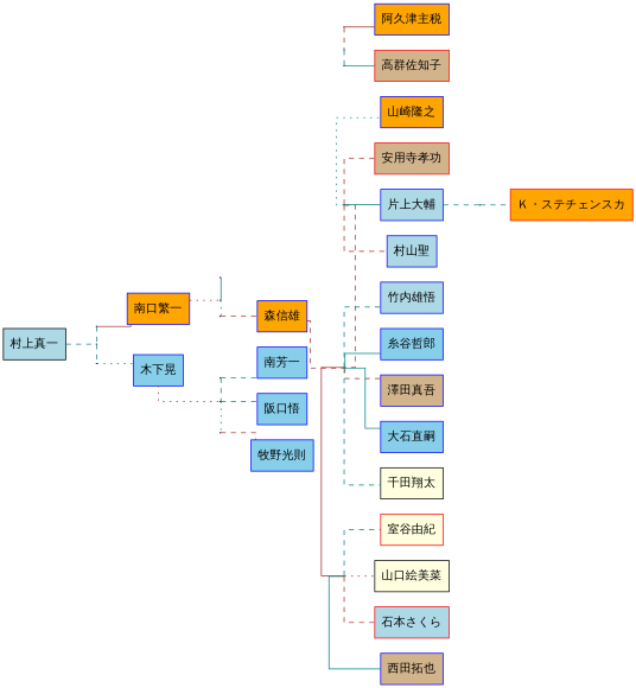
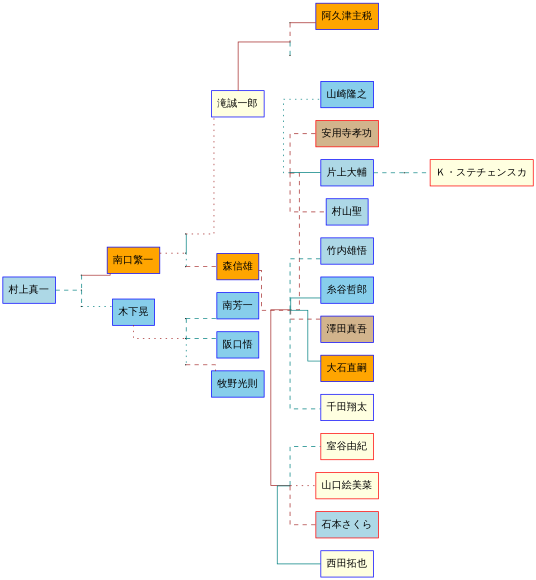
  graph {
    rankdir=LR
    splines=ortho
    node [fillcolor=skyblue fontname=Sans shape=record style=filled color=blue]
    edge [color=teal style=dashed]
    f0_c0 [fillcolor=lightblue height=0.01 shape=point width=0.01 color=""]
    f0_c1 [fillcolor=lightyellow height=0.01 shape=point width=0.01 color=""]
    f0_c2 [fillcolor=lightblue height=0.01 shape=point width=0.01 color=""]
    f1_c0 [fillcolor=lightyellow height=0.01 shape=point width=0.01 color=""]
    f1_c1 [height=0.01 shape=point width=0.01 color=""]
    f1_c2 [height=0.01 shape=point width=0.01 color=""]
    f2_c0 [fillcolor=orange height=0.01 shape=point width=0.01 color=""]
    f2_c1 [fillcolor=lightblue height=0.01 shape=point width=0.01 color=""]
    f2_c2 [fillcolor=orange height=0.01 shape=point width=0.01 color=""]
    f3_c0 [height=0.01 shape=point width=0.01 color=""]
    f3_c1 [fillcolor=tan height=0.01 shape=point width=0.01 color=""]
    f3_c2 [fillcolor=lightblue height=0.01 shape=point width=0.01 color=""]
    f5_c0 [fillcolor=tan height=0.01 shape=point width=0.01 color=""]
    f5_c1 [height=0.01 shape=point width=0.01 color=""]
    f5_c2 [fillcolor=orange height=0.01 shape=point width=0.01 color=""]
+   n16 [fillcolor=lightyellow label=" 滝誠一郎"]
    n17 [fillcolor=orange label=" 森信雄"]
    n18 [label=" 南芳一"]
    n19 [label=" 阪口悟"]
    n20 [label=" 牧野光則"]
    n21 [fillcolor=orange label=" 阿久津主税"]
-   n22 [color=red fillcolor=tan label=" 高群佐知子"]
    n23 [fillcolor=lightblue label=" 村山聖"]
-   n24 [fillcolor=orange label=" 山崎隆之"]
+   n24 [label=" 山崎隆之"]
    n25 [color=red fillcolor=tan label=" 安用寺孝功"]
    n26 [fillcolor=lightblue label=" 片上大輔"]
    n27 [label=" 糸谷哲郎"]
    n28 [fillcolor=tan label=" 澤田真吾"]
-   n29 [label=" 大石直嗣"]
-   n30 [color=black fillcolor=lightyellow label=" 千田翔太"]
+   n29 [fillcolor=orange label=" 大石直嗣"]
+   n30 [fillcolor=lightyellow label=" 千田翔太"]
    n31 [fillcolor=lightblue label=" 竹内雄悟"]
-   n32 [fillcolor=tan label=" 西田拓也"]
+   n32 [fillcolor=lightyellow label=" 西田拓也"]
    n33 [color=red fillcolor=lightyellow label=" 室谷由紀"]
-   n34 [color=black fillcolor=lightyellow label=" 山口絵美菜"]
+   n34 [color=red fillcolor=lightyellow label=" 山口絵美菜"]
    n35 [color=red fillcolor=lightblue label=" 石本さくら"]
    n36 [fillcolor=orange label=" 南口繁一"]
    n37 [label=" 木下晃"]
    f4_c [fillcolor=orange height=0.01 shape=point width=0.01 color=""]
-   n39 [color=red fillcolor=orange label=" Ｋ・ステチェンスカ"]
-   n40 [color=black fillcolor=lightblue label=" 村上真一"]
+   n39 [color=red fillcolor=lightyellow label=" Ｋ・ステチェンスカ"]
+   n40 [fillcolor=lightblue label=" 村上真一"]
    subgraph sub_1 {
      rank=same
      f0_c0
      f0_c1
      f0_c2
    }
    subgraph sub_2 {
      rank=same
      f1_c0
      f1_c1
      f1_c2
    }
    subgraph sub_3 {
      rank=same
      f2_c0
      f2_c1
      f2_c2
    }
    subgraph sub_4 {
      rank=same
      f3_c0
      f3_c1
      f3_c2
    }
    subgraph sub_5 {
      rank=same
      f5_c0
      f5_c1
      f5_c2
    }
    f0_c0 -- f0_c1 [style=solid]
+   f0_c0 -- n16 [color=brown style=dotted]
    f0_c1 -- f0_c2 [style=dotted]
    f0_c2 -- n17 [color=brown]
    f1_c0 -- f1_c1
    f1_c0 -- n18
    f1_c1 -- f1_c2 [style=dotted]
    f1_c1 -- n19
    f1_c2 -- n20 [color=brown]
    f2_c0 -- f2_c1 [color=brown]
    f2_c0 -- n21 [color=brown style=solid]
    f2_c1 -- f2_c2
-   f2_c2 -- n22 [style=solid]
    f3_c0 -- f3_c1 [color=brown]
    f3_c0 -- n23 [color=brown]
    f3_c0 -- n24 [style=dotted]
    f3_c0 -- n25 [color=brown]
    f3_c0 -- n26 [style=solid]
    f3_c1 -- f3_c2 [color=brown style=solid]
    f3_c1 -- n27 [style=solid]
    f3_c1 -- n28 [color=brown]
    f3_c1 -- n29 [style=solid]
    f3_c1 -- n30
    f3_c1 -- n31
    f3_c2 -- n32 [style=solid]
    f3_c2 -- n33
    f3_c2 -- n34 [color=brown style=dotted]
    f3_c2 -- n35 [color=brown]
    f5_c0 -- f5_c1
    f5_c0 -- n36 [color=brown style=solid]
    f5_c1 -- f5_c2
    f5_c2 -- n37 [style=dotted]
+   n16 -- f2_c1 [color=brown style=solid]
    n17 -- f3_c1 [color=brown]
    n26 -- f4_c
    n36 -- f0_c1 [color=brown style=dotted]
    n37 -- f1_c1 [color=brown style=dotted]
    f4_c -- n39
    n40 -- f5_c1
  }
